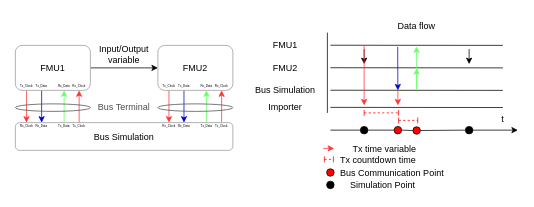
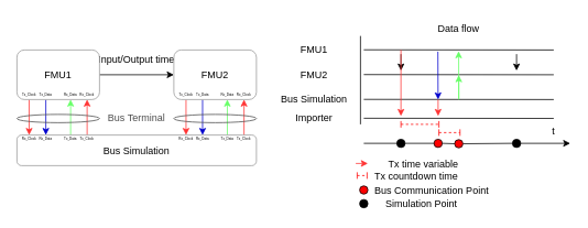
  <mxCell id="0" />
  <mxCell id="1" parent="0" />
  <mxCell id="2" style="edgeStyle=orthogonalEdgeStyle;rounded=0;orthogonalLoop=1;jettySize=auto;html=1;exitX=1;exitY=0.5;exitDx=0;exitDy=0;entryX=0;entryY=0.5;entryDx=0;entryDy=0;" parent="1" source="52" target="62" edge="1"><mxGeometry relative="1" as="geometry"><mxPoint x="213" y="90" as="targetPoint" /></mxGeometry></mxCell>
- <mxCell id="3" value="Input/Output variable" style="text;html=1;strokeColor=none;fillColor=none;align=center;verticalAlign=middle;whiteSpace=wrap;rounded=0;" parent="1" vertex="1"><mxGeometry x="113" y="57" width="104" height="30" as="geometry" /></mxCell>
+ <mxCell id="3" value="Input/Output time" style="text;html=1;strokeColor=none;fillColor=none;align=center;verticalAlign=middle;whiteSpace=wrap;rounded=0;" parent="1" vertex="1"><mxGeometry x="113" y="57" width="104" height="30" as="geometry" /></mxCell>
  <mxCell id="4" value="Bus Terminal" style="text;html=1;strokeColor=none;fillColor=none;align=center;verticalAlign=middle;whiteSpace=wrap;rounded=0;fontColor=#4D4D4D;" parent="1" vertex="1"><mxGeometry x="113" y="133" width="104" height="20" as="geometry" /></mxCell>
  <mxCell id="5" value="" style="endArrow=none;html=1;rounded=0;" parent="1" edge="1"><mxGeometry width="50" height="50" relative="1" as="geometry"><mxPoint x="436" y="150" as="sourcePoint" /><mxPoint x="436" y="43" as="targetPoint" /></mxGeometry></mxCell>
  <mxCell id="6" value="" style="endArrow=classic;html=1;rounded=0;startArrow=none;" parent="1" source="18" edge="1"><mxGeometry width="50" height="50" relative="1" as="geometry"><mxPoint x="440" y="178" as="sourcePoint" /><mxPoint x="690" y="173" as="targetPoint" /></mxGeometry></mxCell>
  <mxCell id="7" value="FMU1" style="text;html=1;strokeColor=none;fillColor=none;align=center;verticalAlign=middle;whiteSpace=wrap;rounded=0;" parent="1" vertex="1"><mxGeometry x="350" y="45" width="60" height="30" as="geometry" /></mxCell>
  <mxCell id="8" value="FMU2" style="text;html=1;strokeColor=none;fillColor=none;align=center;verticalAlign=middle;whiteSpace=wrap;rounded=0;" parent="1" vertex="1"><mxGeometry x="350" y="75" width="60" height="30" as="geometry" /></mxCell>
  <mxCell id="9" value="Bus Simulation" style="text;html=1;strokeColor=none;fillColor=none;align=center;verticalAlign=middle;whiteSpace=wrap;rounded=0;" parent="1" vertex="1"><mxGeometry x="330" y="105" width="100" height="30" as="geometry" /></mxCell>
  <mxCell id="10" value="" style="endArrow=none;html=1;rounded=0;" parent="1" edge="1"><mxGeometry width="50" height="50" relative="1" as="geometry"><mxPoint x="670" y="90" as="sourcePoint" /><mxPoint x="440" y="89.8" as="targetPoint" /></mxGeometry></mxCell>
  <mxCell id="11" value="" style="endArrow=none;html=1;rounded=0;" parent="1" edge="1"><mxGeometry width="50" height="50" relative="1" as="geometry"><mxPoint x="670" y="60" as="sourcePoint" /><mxPoint x="440" y="59.8" as="targetPoint" /></mxGeometry></mxCell>
  <mxCell id="12" value="" style="endArrow=none;html=1;rounded=0;" parent="1" edge="1"><mxGeometry width="50" height="50" relative="1" as="geometry"><mxPoint x="670" y="120" as="sourcePoint" /><mxPoint x="440" y="119.8" as="targetPoint" /></mxGeometry></mxCell>
  <mxCell id="13" value="t" style="text;html=1;strokeColor=none;fillColor=none;align=center;verticalAlign=middle;whiteSpace=wrap;rounded=0;" parent="1" vertex="1"><mxGeometry x="660" y="148" width="20" height="20" as="geometry" /></mxCell>
  <mxCell id="14" value="Data flow" style="text;html=1;strokeColor=none;fillColor=none;align=center;verticalAlign=middle;whiteSpace=wrap;rounded=0;" parent="1" vertex="1"><mxGeometry x="525" y="20" width="60" height="30" as="geometry" /></mxCell>
  <mxCell id="15" value="" style="ellipse;whiteSpace=wrap;html=1;aspect=fixed;fillColor=#000000;" parent="1" vertex="1"><mxGeometry x="480" y="168" width="10" height="10" as="geometry" /></mxCell>
  <mxCell id="16" value="" style="endArrow=none;html=1;rounded=0;" parent="1" target="15" edge="1"><mxGeometry width="50" height="50" relative="1" as="geometry"><mxPoint x="440" y="173" as="sourcePoint" /><mxPoint x="750" y="178" as="targetPoint" /></mxGeometry></mxCell>
  <mxCell id="17" style="edgeStyle=orthogonalEdgeStyle;rounded=0;orthogonalLoop=1;jettySize=auto;html=1;" parent="1" edge="1"><mxGeometry relative="1" as="geometry"><mxPoint x="485" y="65" as="sourcePoint" /><mxPoint x="485.05" y="85" as="targetPoint" /></mxGeometry></mxCell>
  <mxCell id="18" value="" style="ellipse;whiteSpace=wrap;html=1;aspect=fixed;fillColor=#000000;" parent="1" vertex="1"><mxGeometry x="620" y="168" width="10" height="10" as="geometry" /></mxCell>
  <mxCell id="19" value="" style="endArrow=none;html=1;rounded=0;startArrow=none;" parent="1" source="21" target="18" edge="1"><mxGeometry width="50" height="50" relative="1" as="geometry"><mxPoint x="490" y="173" as="sourcePoint" /><mxPoint x="810" y="173" as="targetPoint" /></mxGeometry></mxCell>
  <mxCell id="20" style="edgeStyle=orthogonalEdgeStyle;rounded=0;orthogonalLoop=1;jettySize=auto;html=1;" parent="1" edge="1"><mxGeometry relative="1" as="geometry"><mxPoint x="625" y="65" as="sourcePoint" /><mxPoint x="624.97" y="85" as="targetPoint" /></mxGeometry></mxCell>
  <mxCell id="21" value="" style="ellipse;whiteSpace=wrap;html=1;aspect=fixed;fillColor=#FF0000;" parent="1" vertex="1"><mxGeometry x="550" y="168.5" width="10" height="10" as="geometry" /></mxCell>
  <mxCell id="22" value="" style="endArrow=none;html=1;rounded=0;startArrow=none;" parent="1" source="23" target="21" edge="1"><mxGeometry width="50" height="50" relative="1" as="geometry"><mxPoint x="490" y="173" as="sourcePoint" /><mxPoint x="620" y="173" as="targetPoint" /></mxGeometry></mxCell>
  <mxCell id="23" value="" style="ellipse;whiteSpace=wrap;html=1;aspect=fixed;fillColor=#FF0000;" parent="1" vertex="1"><mxGeometry x="525" y="168" width="10" height="10" as="geometry" /></mxCell>
  <mxCell id="24" value="" style="endArrow=none;html=1;rounded=0;startArrow=none;" parent="1" source="15" target="23" edge="1"><mxGeometry width="50" height="50" relative="1" as="geometry"><mxPoint x="490" y="173" as="sourcePoint" /><mxPoint x="540" y="173" as="targetPoint" /></mxGeometry></mxCell>
  <mxCell id="25" value="" style="ellipse;whiteSpace=wrap;html=1;aspect=fixed;fillColor=#FF0000;" parent="1" vertex="1"><mxGeometry x="435" y="224.5" width="10" height="10" as="geometry" /></mxCell>
  <mxCell id="26" value="" style="ellipse;whiteSpace=wrap;html=1;aspect=fixed;fillColor=#000000;" parent="1" vertex="1"><mxGeometry x="435" y="241" width="10" height="10" as="geometry" /></mxCell>
  <mxCell id="27" value="Simulation Point" style="text;html=1;strokeColor=none;fillColor=none;align=center;verticalAlign=middle;whiteSpace=wrap;rounded=0;" parent="1" vertex="1"><mxGeometry x="450" y="238.5" width="120" height="15" as="geometry" /></mxCell>
  <mxCell id="28" value="" style="endArrow=classic;html=1;rounded=0;fontSize=4;entryX=0.5;entryY=1;entryDx=0;entryDy=0;exitX=0.5;exitY=0;exitDx=0;exitDy=0;strokeColor=#FF3333;" parent="1" source="55" target="54" edge="1"><mxGeometry width="50" height="50" relative="1" as="geometry"><mxPoint x="140" y="150" as="sourcePoint" /><mxPoint x="190" y="100" as="targetPoint" /></mxGeometry></mxCell>
  <mxCell id="29" value="" style="endArrow=classic;html=1;rounded=0;fontSize=4;exitX=0.5;exitY=1;exitDx=0;exitDy=0;entryX=0.5;entryY=0;entryDx=0;entryDy=0;strokeColor=#0000CC;" parent="1" source="58" target="59" edge="1"><mxGeometry x="-1" y="10" width="50" height="50" relative="1" as="geometry"><mxPoint x="60" y="130" as="sourcePoint" /><mxPoint x="60" y="170" as="targetPoint" /><mxPoint as="offset" /></mxGeometry></mxCell>
  <mxCell id="30" value="" style="endArrow=classic;html=1;rounded=0;fontSize=4;exitX=0.5;exitY=1;exitDx=0;exitDy=0;strokeColor=#0000CC;" parent="1" edge="1"><mxGeometry x="-1" y="10" width="50" height="50" relative="1" as="geometry"><mxPoint x="529.76" y="62" as="sourcePoint" /><mxPoint x="529.96" y="120" as="targetPoint" /><mxPoint as="offset" /></mxGeometry></mxCell>
  <mxCell id="31" value="" style="endArrow=classic;html=1;rounded=0;fontSize=4;entryX=0.5;entryY=1;entryDx=0;entryDy=0;exitX=0.5;exitY=0;exitDx=0;exitDy=0;strokeColor=#66FF66;" parent="1" source="60" target="61" edge="1"><mxGeometry width="50" height="50" relative="1" as="geometry"><mxPoint x="115" y="173" as="sourcePoint" /><mxPoint x="115" y="130" as="targetPoint" /></mxGeometry></mxCell>
  <mxCell id="32" value="" style="endArrow=classic;html=1;rounded=0;fontSize=4;entryX=0.5;entryY=1;entryDx=0;entryDy=0;strokeColor=#66FF66;" parent="1" edge="1"><mxGeometry width="50" height="50" relative="1" as="geometry"><mxPoint x="555.07" y="119.5" as="sourcePoint" /><mxPoint x="554.83" y="61.5" as="targetPoint" /></mxGeometry></mxCell>
  <mxCell id="33" value="" style="endArrow=classic;html=1;rounded=0;fontSize=4;exitX=0.5;exitY=1;exitDx=0;exitDy=0;entryX=0.5;entryY=0;entryDx=0;entryDy=0;strokeColor=#FF3333;" parent="1" edge="1"><mxGeometry width="50" height="50" relative="1" as="geometry"><mxPoint x="34.8" y="120" as="sourcePoint" /><mxPoint x="34.8" y="163" as="targetPoint" /></mxGeometry></mxCell>
  <mxCell id="34" value="" style="endArrow=classic;html=1;rounded=0;fontSize=4;entryX=0.5;entryY=1;entryDx=0;entryDy=0;exitX=0.5;exitY=0;exitDx=0;exitDy=0;strokeColor=#FF3333;" parent="1" source="67" target="63" edge="1"><mxGeometry x="0.535" y="-165" width="50" height="50" relative="1" as="geometry"><mxPoint x="115" y="173" as="sourcePoint" /><mxPoint x="115" y="130" as="targetPoint" /><mxPoint as="offset" /></mxGeometry></mxCell>
  <mxCell id="35" value="" style="endArrow=classic;html=1;rounded=0;fontSize=4;exitX=0.5;exitY=1;exitDx=0;exitDy=0;entryX=0.5;entryY=0;entryDx=0;entryDy=0;strokeColor=#FF3333;" parent="1" edge="1"><mxGeometry x="-0.07" y="145" width="50" height="50" relative="1" as="geometry"><mxPoint x="224.76" y="120" as="sourcePoint" /><mxPoint x="224.76" y="163" as="targetPoint" /><mxPoint as="offset" /></mxGeometry></mxCell>
  <mxCell id="36" value="" style="endArrow=classic;html=1;rounded=0;fontSize=4;exitX=0.5;exitY=1;exitDx=0;exitDy=0;entryX=0.5;entryY=0;entryDx=0;entryDy=0;strokeColor=#0000CC;" parent="1" edge="1"><mxGeometry x="-1" y="10" width="50" height="50" relative="1" as="geometry"><mxPoint x="244.8" y="120" as="sourcePoint" /><mxPoint x="244.8" y="163" as="targetPoint" /><mxPoint as="offset" /></mxGeometry></mxCell>
  <mxCell id="37" value="" style="endArrow=classic;html=1;rounded=0;fontSize=4;entryX=0.5;entryY=1;entryDx=0;entryDy=0;exitX=0.5;exitY=0;exitDx=0;exitDy=0;strokeColor=#66FF66;" parent="1" edge="1"><mxGeometry width="50" height="50" relative="1" as="geometry"><mxPoint x="274.8" y="163" as="sourcePoint" /><mxPoint x="274.8" y="120" as="targetPoint" /></mxGeometry></mxCell>
  <mxCell id="38" value="" style="ellipse;whiteSpace=wrap;html=1;fontSize=4;fillColor=none;strokeColor=#4D4D4D;" parent="1" vertex="1"><mxGeometry x="210" y="138" width="100" height="10" as="geometry" /></mxCell>
  <mxCell id="39" value="" style="ellipse;whiteSpace=wrap;html=1;fontSize=4;fillColor=none;strokeColor=#4D4D4D;" parent="1" vertex="1"><mxGeometry x="20" y="138" width="100" height="10" as="geometry" /></mxCell>
  <mxCell id="40" value="" style="endArrow=classic;html=1;rounded=0;fontSize=4;strokeColor=#FF3333;" parent="1" edge="1"><mxGeometry x="-0.07" y="145" width="50" height="50" relative="1" as="geometry"><mxPoint x="485" y="60" as="sourcePoint" /><mxPoint x="485" y="140" as="targetPoint" /><mxPoint as="offset" /><Array as="points" /></mxGeometry></mxCell>
  <mxCell id="41" value="Importer" style="text;html=1;strokeColor=none;fillColor=none;align=center;verticalAlign=middle;whiteSpace=wrap;rounded=0;" parent="1" vertex="1"><mxGeometry x="330" y="128" width="100" height="30" as="geometry" /></mxCell>
  <mxCell id="42" value="" style="endArrow=none;html=1;rounded=0;" parent="1" edge="1"><mxGeometry width="50" height="50" relative="1" as="geometry"><mxPoint x="670" y="142.86" as="sourcePoint" /><mxPoint x="440" y="142.66" as="targetPoint" /></mxGeometry></mxCell>
  <mxCell id="43" value="Bus Communication Point" style="text;html=1;strokeColor=none;fillColor=none;align=center;verticalAlign=middle;whiteSpace=wrap;rounded=0;" parent="1" vertex="1"><mxGeometry x="449.5" y="222" width="145" height="15" as="geometry" /></mxCell>
  <mxCell id="44" value="Tx time variable" style="text;html=1;strokeColor=none;fillColor=none;align=center;verticalAlign=middle;whiteSpace=wrap;rounded=0;" parent="1" vertex="1"><mxGeometry x="450" y="190" width="125" height="15" as="geometry" /></mxCell>
  <mxCell id="45" value="" style="endArrow=classic;html=1;rounded=0;fontSize=4;strokeColor=#FF3333;" parent="1" edge="1"><mxGeometry x="-0.07" y="145" width="50" height="50" relative="1" as="geometry"><mxPoint x="430.33" y="197.36" as="sourcePoint" /><mxPoint x="445" y="197.36" as="targetPoint" /><mxPoint as="offset" /><Array as="points" /></mxGeometry></mxCell>
  <mxCell id="46" value="" style="endArrow=classic;html=1;rounded=0;fontSize=4;strokeColor=#FF3333;" parent="1" edge="1"><mxGeometry x="-0.07" y="145" width="50" height="50" relative="1" as="geometry"><mxPoint x="530" y="120" as="sourcePoint" /><mxPoint x="530" y="140" as="targetPoint" /><mxPoint as="offset" /><Array as="points" /></mxGeometry></mxCell>
  <mxCell id="47" value="" style="endArrow=classic;html=1;rounded=0;fontSize=4;strokeColor=#66FF66;" parent="1" edge="1"><mxGeometry width="50" height="50" relative="1" as="geometry"><mxPoint x="555" y="120" as="sourcePoint" /><mxPoint x="555" y="90.5" as="targetPoint" /></mxGeometry></mxCell>
  <mxCell id="48" value="" style="endArrow=baseDash;startArrow=baseDash;html=1;rounded=0;strokeColor=#FF0000;dashed=1;startFill=0;endFill=0;" parent="1" edge="1"><mxGeometry width="50" height="50" relative="1" as="geometry"><mxPoint x="485" y="150" as="sourcePoint" /><mxPoint x="531" y="150" as="targetPoint" /></mxGeometry></mxCell>
  <mxCell id="49" value="" style="endArrow=baseDash;startArrow=baseDash;html=1;rounded=0;strokeColor=#FF0000;dashed=1;startFill=0;endFill=0;" parent="1" edge="1"><mxGeometry width="50" height="50" relative="1" as="geometry"><mxPoint x="432" y="212" as="sourcePoint" /><mxPoint x="444" y="212" as="targetPoint" /></mxGeometry></mxCell>
  <mxCell id="50" value="Tx countdown time&amp;nbsp;" style="text;html=1;strokeColor=none;fillColor=none;align=center;verticalAlign=middle;whiteSpace=wrap;rounded=0;" parent="1" vertex="1"><mxGeometry x="451" y="205" width="109" height="15" as="geometry" /></mxCell>
  <mxCell id="51" value="" style="endArrow=baseDash;startArrow=baseDash;html=1;rounded=0;strokeColor=#FF0000;dashed=1;startFill=0;endFill=0;" parent="1" edge="1"><mxGeometry width="50" height="50" relative="1" as="geometry"><mxPoint x="531" y="160" as="sourcePoint" /><mxPoint x="556.5" y="160" as="targetPoint" /></mxGeometry></mxCell>
  <mxCell id="52" value="FMU1" style="rounded=1;whiteSpace=wrap;html=1;strokeColor=#999999;" parent="1" vertex="1"><mxGeometry x="20" y="60" width="100" height="60" as="geometry" /></mxCell>
  <mxCell id="53" value="Bus Simulation" style="rounded=1;whiteSpace=wrap;html=1;strokeColor=#999999;" parent="1" vertex="1"><mxGeometry x="20" y="163" width="290" height="37" as="geometry" /></mxCell>
  <mxCell id="54" value="Rx_Clock" style="text;html=1;strokeColor=none;fillColor=none;align=center;verticalAlign=middle;whiteSpace=wrap;rounded=0;fontSize=4;" parent="1" vertex="1"><mxGeometry x="90" y="110" width="30" height="10" as="geometry" /></mxCell>
  <mxCell id="55" value="Tx_Clock" style="text;html=1;strokeColor=none;fillColor=none;align=center;verticalAlign=middle;whiteSpace=wrap;rounded=0;fontSize=4;" parent="1" vertex="1"><mxGeometry x="90" y="163" width="30" height="10" as="geometry" /></mxCell>
  <mxCell id="56" value="Tx_Clock" style="text;html=1;strokeColor=none;fillColor=none;align=center;verticalAlign=middle;whiteSpace=wrap;rounded=0;fontSize=4;" parent="1" vertex="1"><mxGeometry x="20" y="110" width="30" height="10" as="geometry" /></mxCell>
  <mxCell id="57" value="Rx_Clock" style="text;html=1;strokeColor=none;fillColor=none;align=center;verticalAlign=middle;whiteSpace=wrap;rounded=0;fontSize=4;" parent="1" vertex="1"><mxGeometry x="20" y="163" width="30" height="10" as="geometry" /></mxCell>
  <mxCell id="58" value="Tx_Data" style="text;html=1;strokeColor=none;fillColor=none;align=center;verticalAlign=middle;whiteSpace=wrap;rounded=0;fontSize=4;" parent="1" vertex="1"><mxGeometry x="40" y="110" width="30" height="10" as="geometry" /></mxCell>
  <mxCell id="59" value="Rx_Data" style="text;html=1;strokeColor=none;fillColor=none;align=center;verticalAlign=middle;whiteSpace=wrap;rounded=0;fontSize=4;" parent="1" vertex="1"><mxGeometry x="40" y="163" width="30" height="10" as="geometry" /></mxCell>
  <mxCell id="60" value="Tx_Data" style="text;html=1;strokeColor=none;fillColor=none;align=center;verticalAlign=middle;whiteSpace=wrap;rounded=0;fontSize=4;" parent="1" vertex="1"><mxGeometry x="70" y="163" width="30" height="10" as="geometry" /></mxCell>
  <mxCell id="61" value="Rx_Data" style="text;html=1;strokeColor=none;fillColor=none;align=center;verticalAlign=middle;whiteSpace=wrap;rounded=0;fontSize=4;" parent="1" vertex="1"><mxGeometry x="70" y="110" width="30" height="10" as="geometry" /></mxCell>
  <mxCell id="62" value="FMU2" style="rounded=1;whiteSpace=wrap;html=1;strokeColor=#999999;" parent="1" vertex="1"><mxGeometry x="210" y="60" width="100" height="60" as="geometry" /></mxCell>
  <mxCell id="63" value="Rx_Clock" style="text;html=1;strokeColor=none;fillColor=none;align=center;verticalAlign=middle;whiteSpace=wrap;rounded=0;fontSize=4;" parent="1" vertex="1"><mxGeometry x="280" y="110" width="30" height="10" as="geometry" /></mxCell>
  <mxCell id="64" value="Tx_Clock" style="text;html=1;strokeColor=none;fillColor=none;align=center;verticalAlign=middle;whiteSpace=wrap;rounded=0;fontSize=4;" parent="1" vertex="1"><mxGeometry x="210" y="110" width="30" height="10" as="geometry" /></mxCell>
  <mxCell id="65" value="Tx_Data" style="text;html=1;strokeColor=none;fillColor=none;align=center;verticalAlign=middle;whiteSpace=wrap;rounded=0;fontSize=4;" parent="1" vertex="1"><mxGeometry x="230" y="110" width="30" height="10" as="geometry" /></mxCell>
  <mxCell id="66" value="Rx_Data" style="text;html=1;strokeColor=none;fillColor=none;align=center;verticalAlign=middle;whiteSpace=wrap;rounded=0;fontSize=4;" parent="1" vertex="1"><mxGeometry x="260" y="110" width="30" height="10" as="geometry" /></mxCell>
  <mxCell id="67" value="Tx_Clock" style="text;html=1;strokeColor=none;fillColor=none;align=center;verticalAlign=middle;whiteSpace=wrap;rounded=0;fontSize=4;" parent="1" vertex="1"><mxGeometry x="280" y="163" width="30" height="10" as="geometry" /></mxCell>
  <mxCell id="68" value="Rx_Clock" style="text;html=1;strokeColor=none;fillColor=none;align=center;verticalAlign=middle;whiteSpace=wrap;rounded=0;fontSize=4;" parent="1" vertex="1"><mxGeometry x="210" y="163" width="30" height="10" as="geometry" /></mxCell>
  <mxCell id="69" value="Rx_Data" style="text;html=1;strokeColor=none;fillColor=none;align=center;verticalAlign=middle;whiteSpace=wrap;rounded=0;fontSize=4;" parent="1" vertex="1"><mxGeometry x="230" y="163" width="30" height="10" as="geometry" /></mxCell>
  <mxCell id="70" value="Tx_Data" style="text;html=1;strokeColor=none;fillColor=none;align=center;verticalAlign=middle;whiteSpace=wrap;rounded=0;fontSize=4;" parent="1" vertex="1"><mxGeometry x="260" y="163" width="30" height="10" as="geometry" /></mxCell>
